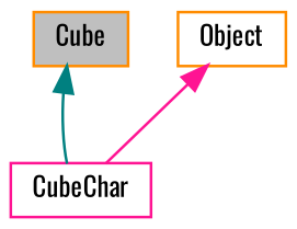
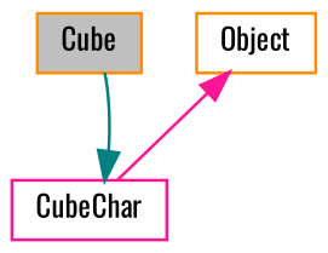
  digraph {
    fontname=Oswald
    node [color=darkorange fillcolor=white fontname=Oswald fontsize=10 shape=record style=filled]
    edge [dir=back fontname=Oswald fontsize=10 labelfontname=Helvetica labelfontsize=10 style=solid]
    n1 [fillcolor=grey75 fontcolor=black height=0.2 label=Cube width=0.4]
    n2 [color=deeppink height=0.2 label=CubeChar width=0.4]
    n3 [height=0.2 label=Object width=0.4]
-   n1 -> n2 [color=teal]
+   n2 -> n1 [color=teal]
    n3 -> n2 [color=deeppink]
  }
